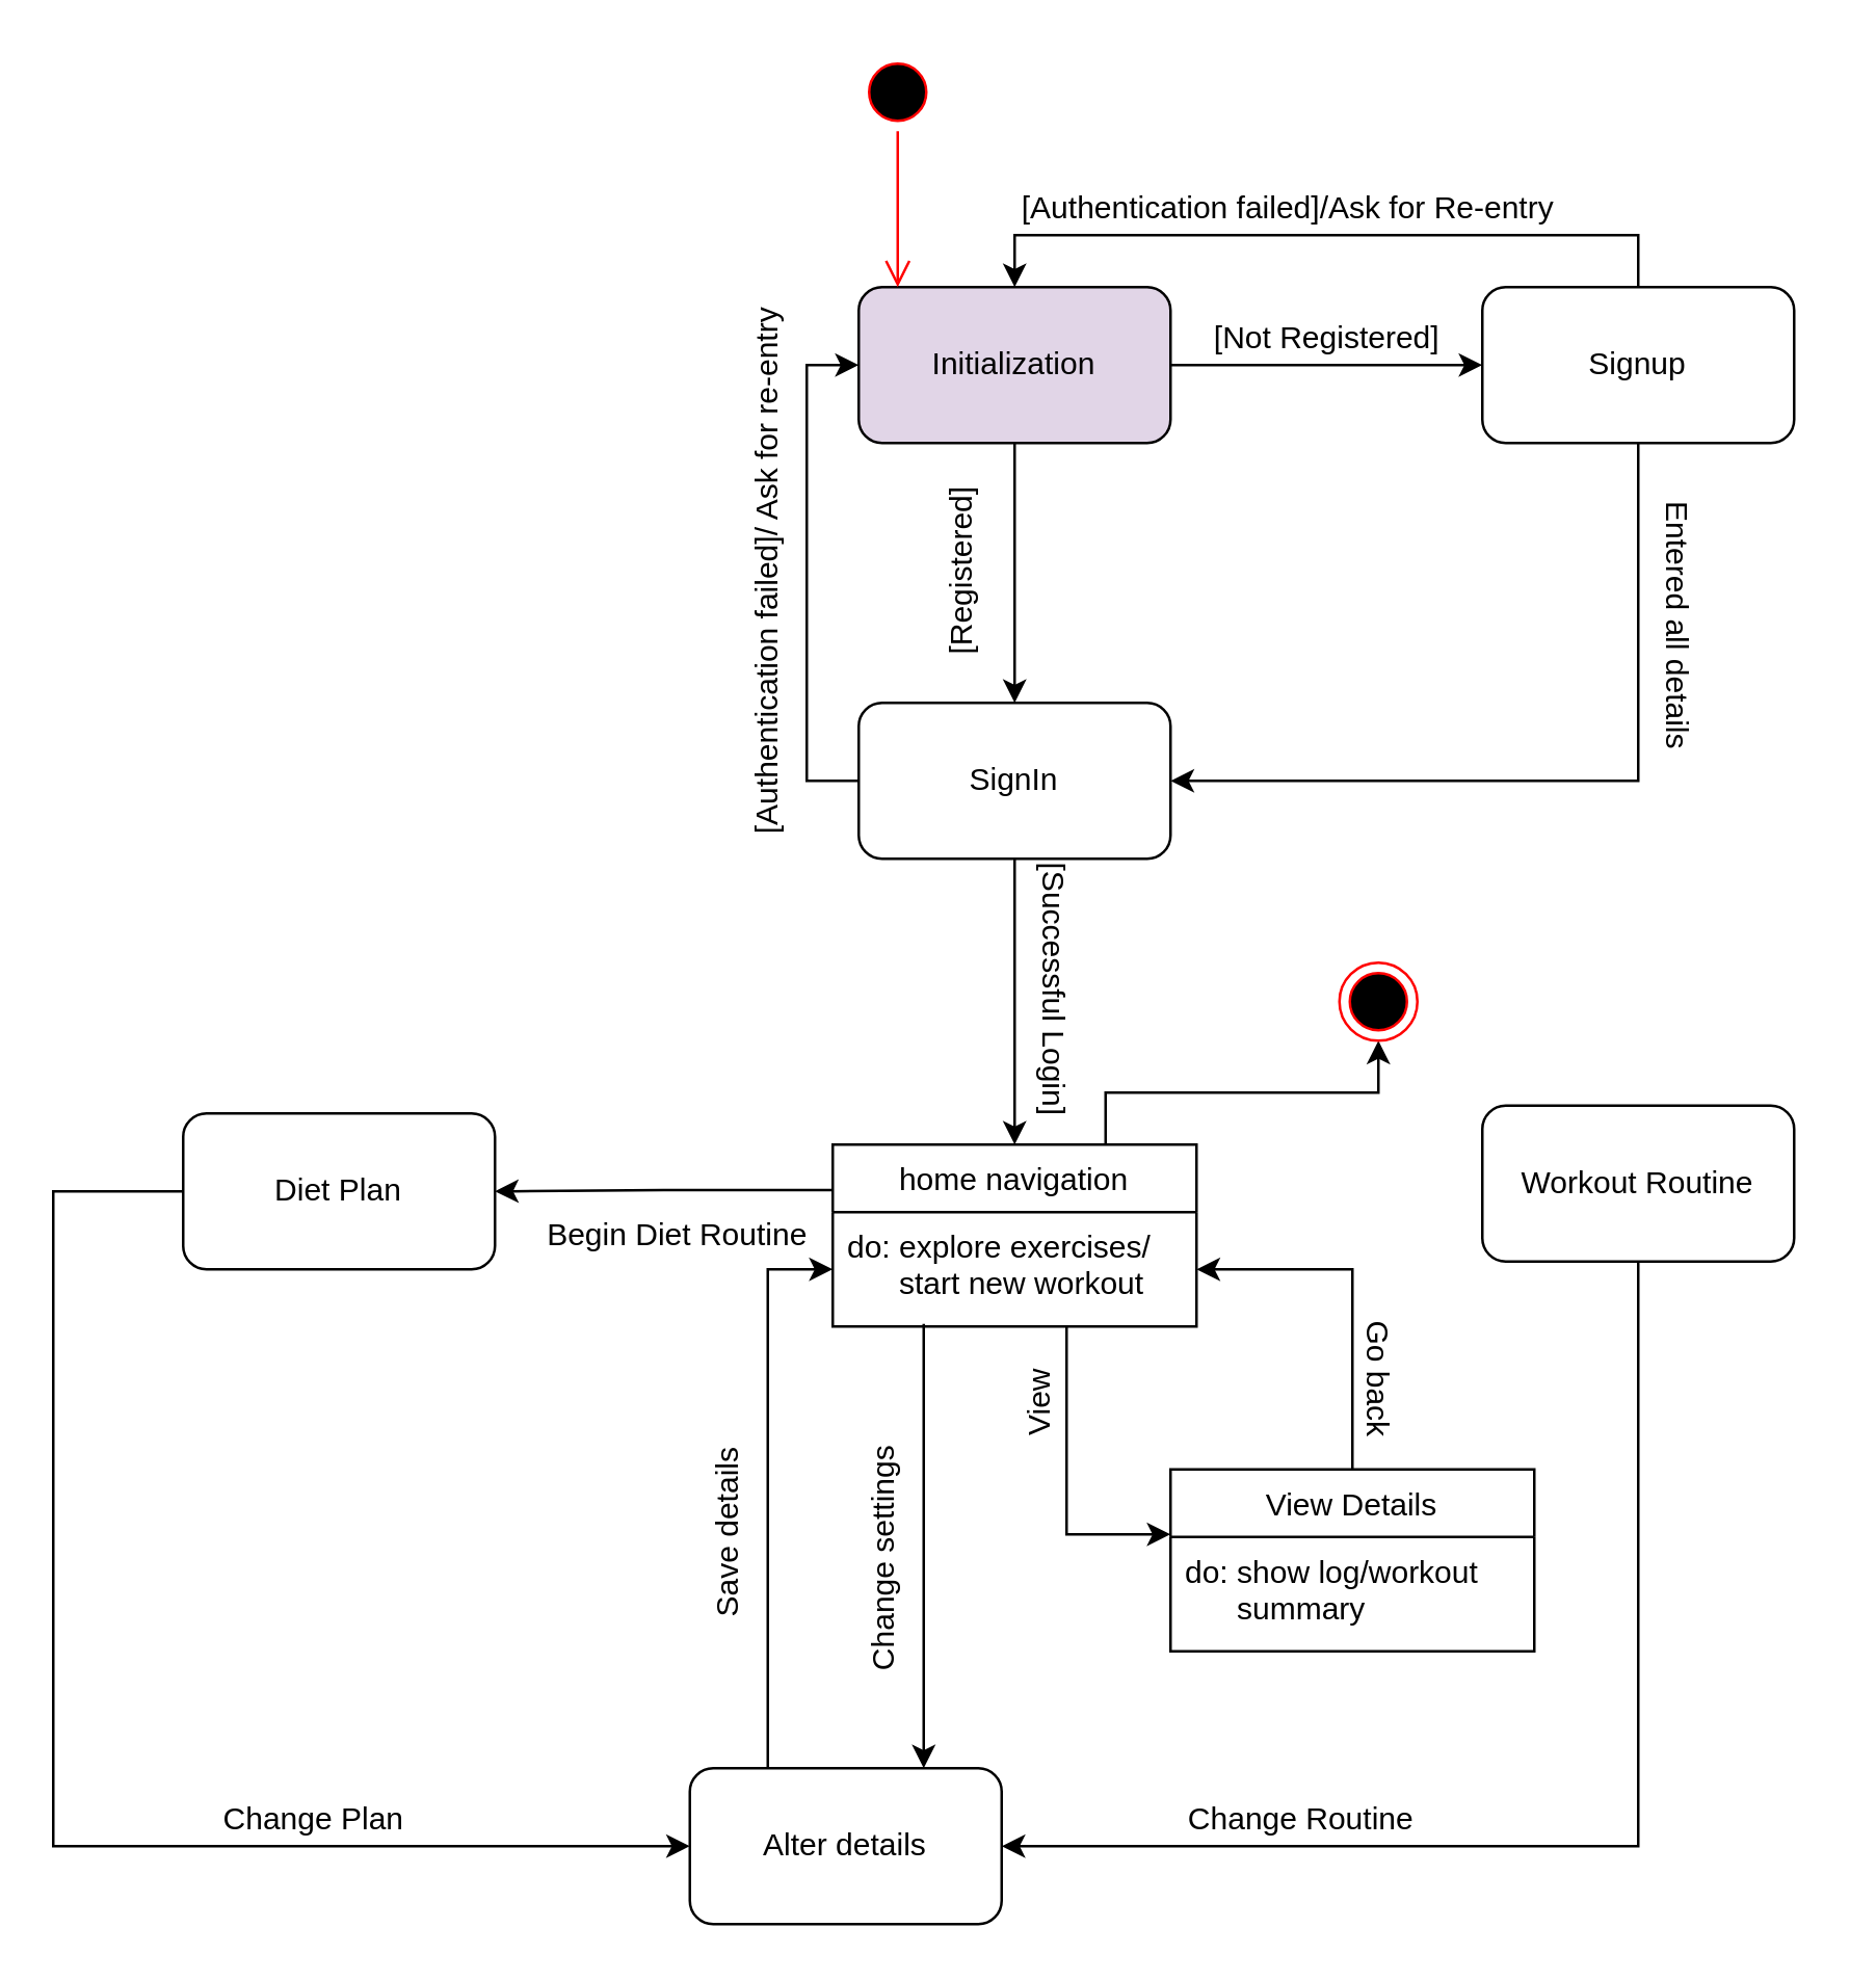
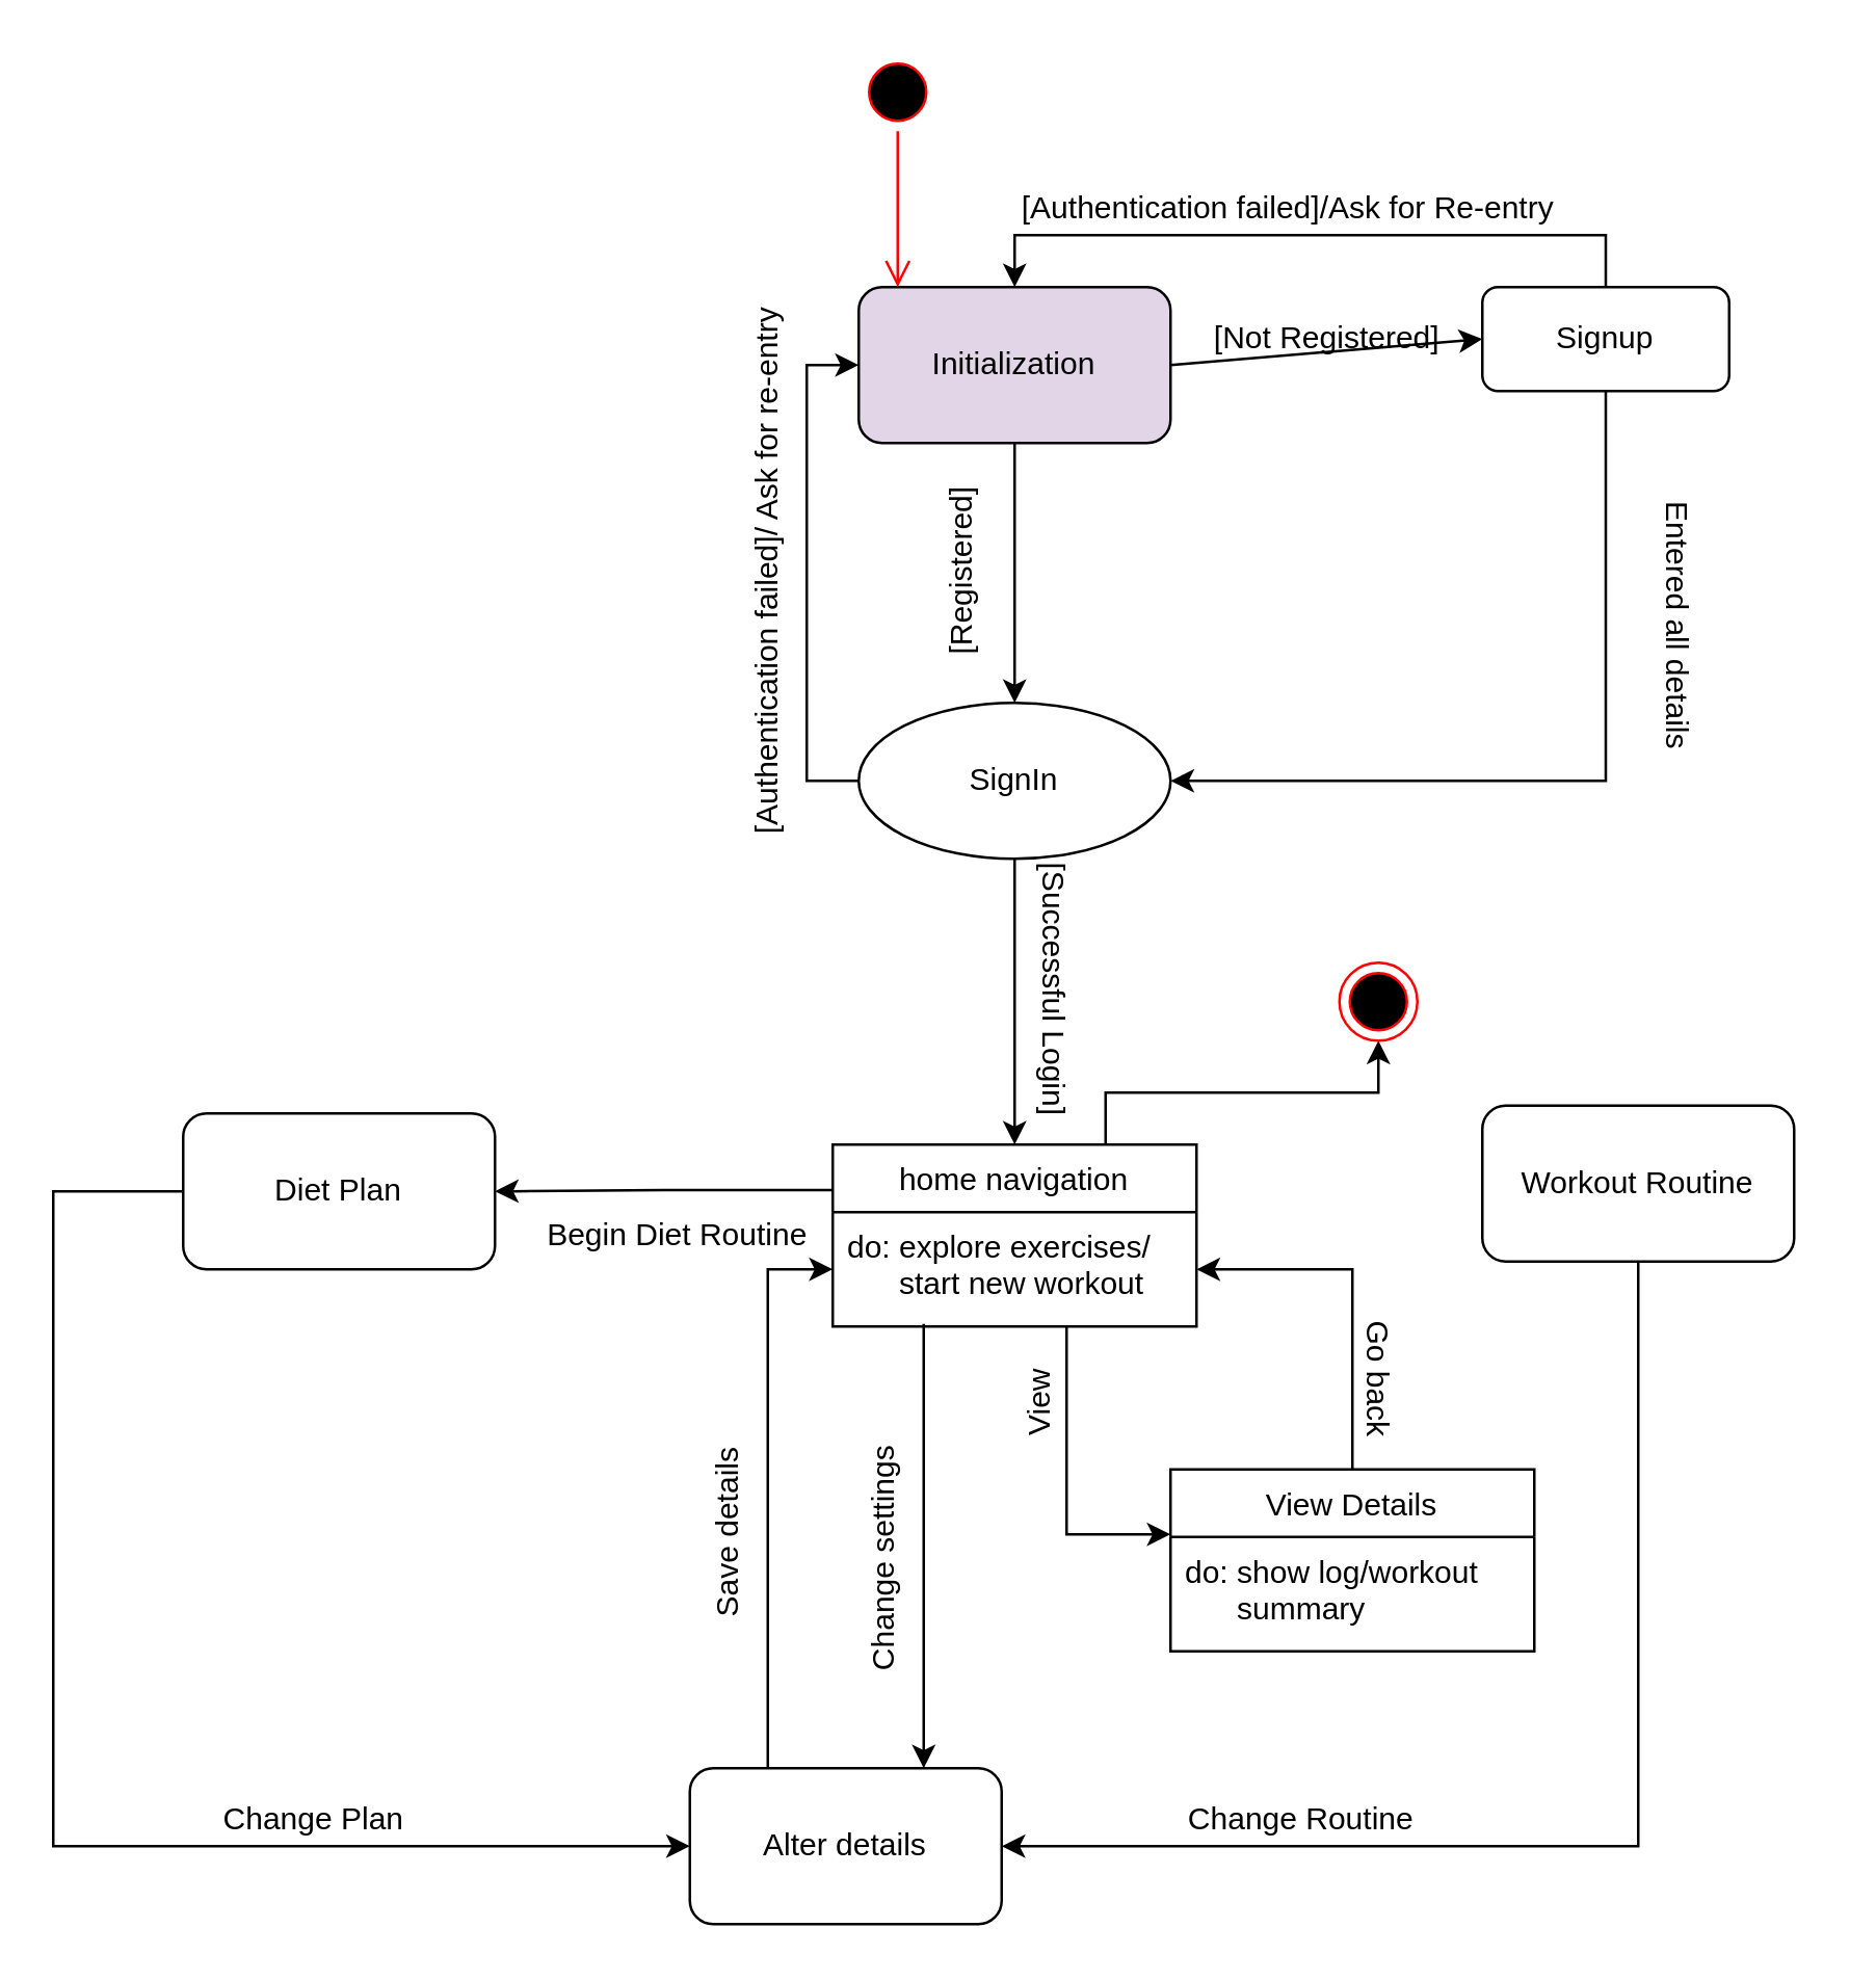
  <mxCell id="0" />
  <mxCell id="1" parent="0" />
  <mxCell id="2" style="edgeStyle=orthogonalEdgeStyle;rounded=0;orthogonalLoop=1;jettySize=auto;html=1;exitX=0.5;exitY=1;exitDx=0;exitDy=0;entryX=0.5;entryY=0;entryDx=0;entryDy=0;" edge="1" parent="1" source="3" target="9"><mxGeometry relative="1" as="geometry" /></mxCell>
  <mxCell id="3" value="Initialization" style="rounded=1;whiteSpace=wrap;html=1;fillColor=#e1d5e7;" vertex="1" parent="1"><mxGeometry x="330" y="110" width="120" height="60" as="geometry" /></mxCell>
  <mxCell id="4" style="edgeStyle=orthogonalEdgeStyle;rounded=0;orthogonalLoop=1;jettySize=auto;html=1;exitX=0.5;exitY=0;exitDx=0;exitDy=0;entryX=0.5;entryY=0;entryDx=0;entryDy=0;" edge="1" parent="1" source="6" target="3"><mxGeometry relative="1" as="geometry" /></mxCell>
  <mxCell id="5" style="edgeStyle=orthogonalEdgeStyle;rounded=0;orthogonalLoop=1;jettySize=auto;html=1;exitX=0.5;exitY=1;exitDx=0;exitDy=0;entryX=1;entryY=0.5;entryDx=0;entryDy=0;" edge="1" parent="1" source="6" target="9"><mxGeometry relative="1" as="geometry" /></mxCell>
- <mxCell id="6" value="Signup" style="rounded=1;whiteSpace=wrap;html=1;" vertex="1" parent="1"><mxGeometry x="570" y="110" width="120" height="60" as="geometry" /></mxCell>
+ <mxCell id="6" value="Signup" style="rounded=1;whiteSpace=wrap;html=1;" vertex="1" parent="1"><mxGeometry x="570" y="110" width="95" height="40" as="geometry" /></mxCell>
  <mxCell id="7" style="edgeStyle=orthogonalEdgeStyle;rounded=0;orthogonalLoop=1;jettySize=auto;html=1;exitX=0;exitY=0.5;exitDx=0;exitDy=0;entryX=0;entryY=0.5;entryDx=0;entryDy=0;" edge="1" parent="1" source="9" target="3"><mxGeometry relative="1" as="geometry" /></mxCell>
  <mxCell id="8" style="edgeStyle=orthogonalEdgeStyle;rounded=0;orthogonalLoop=1;jettySize=auto;html=1;exitX=0.5;exitY=1;exitDx=0;exitDy=0;entryX=0.5;entryY=0;entryDx=0;entryDy=0;" edge="1" parent="1" source="9"><mxGeometry relative="1" as="geometry"><mxPoint x="390" y="440" as="targetPoint" /></mxGeometry></mxCell>
- <mxCell id="9" value="SignIn" style="rounded=1;whiteSpace=wrap;html=1;" vertex="1" parent="1"><mxGeometry x="330" y="270" width="120" height="60" as="geometry" /></mxCell>
+ <mxCell id="9" value="SignIn" style="ellipse;whiteSpace=wrap;html=1;" vertex="1" parent="1"><mxGeometry x="330" y="270" width="120" height="60" as="geometry" /></mxCell>
  <mxCell id="10" value="" style="endArrow=classic;html=1;exitX=1;exitY=0.5;exitDx=0;exitDy=0;entryX=0;entryY=0.5;entryDx=0;entryDy=0;" edge="1" parent="1" source="3" target="6"><mxGeometry width="50" height="50" relative="1" as="geometry"><mxPoint x="670" y="300" as="sourcePoint" /><mxPoint x="720" y="250" as="targetPoint" /></mxGeometry></mxCell>
  <mxCell id="11" value="[Not Registered]" style="text;html=1;align=center;verticalAlign=middle;resizable=0;points=[];autosize=1;" vertex="1" parent="1"><mxGeometry x="460" y="120" width="100" height="20" as="geometry" /></mxCell>
  <mxCell id="12" value="[Registered]" style="text;html=1;align=center;verticalAlign=middle;resizable=0;points=[];autosize=1;rotation=-90;" vertex="1" parent="1"><mxGeometry x="330" y="210" width="80" height="20" as="geometry" /></mxCell>
  <mxCell id="13" value="[Authentication failed]/Ask for Re-entry" style="text;html=1;align=center;verticalAlign=middle;resizable=0;points=[];autosize=1;" vertex="1" parent="1"><mxGeometry x="385" y="70" width="220" height="20" as="geometry" /></mxCell>
  <mxCell id="14" value="[Authentication failed]/ Ask for re-entry" style="text;html=1;align=center;verticalAlign=middle;resizable=0;points=[];autosize=1;rotation=-90;" vertex="1" parent="1"><mxGeometry x="185" y="210" width="220" height="20" as="geometry" /></mxCell>
  <mxCell id="15" value="Entered all details" style="text;html=1;align=center;verticalAlign=middle;resizable=0;points=[];autosize=1;rotation=90;" vertex="1" parent="1"><mxGeometry x="590" y="230" width="110" height="20" as="geometry" /></mxCell>
  <mxCell id="16" value="[Successful Login]" style="text;html=1;align=center;verticalAlign=middle;resizable=0;points=[];autosize=1;rotation=90;" vertex="1" parent="1"><mxGeometry x="350" y="370" width="110" height="20" as="geometry" /></mxCell>
  <mxCell id="17" style="edgeStyle=orthogonalEdgeStyle;rounded=0;orthogonalLoop=1;jettySize=auto;html=1;exitX=0.5;exitY=1;exitDx=0;exitDy=0;entryX=1;entryY=0.5;entryDx=0;entryDy=0;" edge="1" parent="1" source="18" target="28"><mxGeometry relative="1" as="geometry" /></mxCell>
  <mxCell id="18" value="Workout Routine" style="rounded=1;whiteSpace=wrap;html=1;" vertex="1" parent="1"><mxGeometry x="570" y="425" width="120" height="60" as="geometry" /></mxCell>
  <mxCell id="19" style="edgeStyle=orthogonalEdgeStyle;rounded=0;orthogonalLoop=1;jettySize=auto;html=1;exitX=0;exitY=0.25;exitDx=0;exitDy=0;entryX=1;entryY=0.5;entryDx=0;entryDy=0;" edge="1" parent="1" source="21" target="24"><mxGeometry relative="1" as="geometry" /></mxCell>
  <mxCell id="20" style="edgeStyle=orthogonalEdgeStyle;rounded=0;orthogonalLoop=1;jettySize=auto;html=1;exitX=0.75;exitY=0;exitDx=0;exitDy=0;entryX=0.5;entryY=1;entryDx=0;entryDy=0;startArrow=none;startFill=0;endArrow=classic;endFill=1;" edge="1" parent="1" source="21" target="41"><mxGeometry relative="1" as="geometry" /></mxCell>
  <mxCell id="21" value="home navigation" style="swimlane;fontStyle=0;childLayout=stackLayout;horizontal=1;startSize=26;fillColor=none;horizontalStack=0;resizeParent=1;resizeParentMax=0;resizeLast=0;collapsible=1;marginBottom=0;" vertex="1" parent="1"><mxGeometry x="320" y="440" width="140" height="70" as="geometry"><mxRectangle x="380" y="490" width="120" height="26" as="alternateBounds" /></mxGeometry></mxCell>
  <mxCell id="22" value="do: explore exercises/ &#10;      start new workout" style="text;strokeColor=none;fillColor=none;align=left;verticalAlign=top;spacingLeft=4;spacingRight=4;overflow=hidden;rotatable=0;points=[[0,0.5],[1,0.5]];portConstraint=eastwest;" vertex="1" parent="21"><mxGeometry y="26" width="140" height="44" as="geometry" /></mxCell>
  <mxCell id="23" style="edgeStyle=orthogonalEdgeStyle;rounded=0;orthogonalLoop=1;jettySize=auto;html=1;entryX=0;entryY=0.5;entryDx=0;entryDy=0;exitX=0;exitY=0.5;exitDx=0;exitDy=0;" edge="1" parent="1" source="24" target="28"><mxGeometry relative="1" as="geometry"><Array as="points"><mxPoint x="20" y="458" /><mxPoint x="20" y="710" /></Array></mxGeometry></mxCell>
  <mxCell id="24" value="Diet Plan" style="rounded=1;whiteSpace=wrap;html=1;" vertex="1" parent="1"><mxGeometry x="70" y="428" width="120" height="60" as="geometry" /></mxCell>
  <mxCell id="25" value="Begin Diet Routine" style="text;html=1;align=center;verticalAlign=middle;resizable=0;points=[];autosize=1;" vertex="1" parent="1"><mxGeometry x="200" y="465" width="120" height="20" as="geometry" /></mxCell>
  <mxCell id="26" style="edgeStyle=orthogonalEdgeStyle;rounded=0;orthogonalLoop=1;jettySize=auto;html=1;exitX=0.25;exitY=0.977;exitDx=0;exitDy=0;entryX=0.75;entryY=0;entryDx=0;entryDy=0;exitPerimeter=0;" edge="1" parent="1" source="22" target="28"><mxGeometry relative="1" as="geometry"><mxPoint x="200" y="590" as="targetPoint" /></mxGeometry></mxCell>
  <mxCell id="27" style="edgeStyle=orthogonalEdgeStyle;rounded=0;orthogonalLoop=1;jettySize=auto;html=1;exitX=0.25;exitY=0;exitDx=0;exitDy=0;startArrow=none;startFill=0;endArrow=classic;endFill=1;entryX=0;entryY=0.5;entryDx=0;entryDy=0;" edge="1" parent="1" source="28" target="22"><mxGeometry relative="1" as="geometry"><mxPoint x="295" y="600" as="targetPoint" /></mxGeometry></mxCell>
  <mxCell id="28" value="Alter details" style="rounded=1;whiteSpace=wrap;html=1;" vertex="1" parent="1"><mxGeometry x="265" y="680" width="120" height="60" as="geometry" /></mxCell>
  <mxCell id="29" value="Change settings" style="text;html=1;align=center;verticalAlign=middle;resizable=0;points=[];autosize=1;rotation=-90;" vertex="1" parent="1"><mxGeometry x="290" y="590" width="100" height="20" as="geometry" /></mxCell>
  <mxCell id="30" value="Change Plan" style="text;html=1;align=center;verticalAlign=middle;resizable=0;points=[];autosize=1;rotation=0;" vertex="1" parent="1"><mxGeometry x="80" y="690" width="80" height="20" as="geometry" /></mxCell>
  <mxCell id="31" value="Change Routine" style="text;html=1;align=center;verticalAlign=middle;resizable=0;points=[];autosize=1;rotation=0;" vertex="1" parent="1"><mxGeometry x="450" y="690" width="100" height="20" as="geometry" /></mxCell>
  <mxCell id="32" style="edgeStyle=orthogonalEdgeStyle;rounded=0;orthogonalLoop=1;jettySize=auto;html=1;exitX=0;exitY=0.5;exitDx=0;exitDy=0;endArrow=none;endFill=0;startArrow=classic;startFill=1;" edge="1" parent="1" target="22"><mxGeometry relative="1" as="geometry"><mxPoint x="450" y="590" as="sourcePoint" /><Array as="points"><mxPoint x="410" y="590" /></Array></mxGeometry></mxCell>
  <mxCell id="33" style="edgeStyle=orthogonalEdgeStyle;rounded=0;orthogonalLoop=1;jettySize=auto;html=1;startArrow=none;startFill=0;endArrow=classic;endFill=1;" edge="1" parent="1" source="34" target="22"><mxGeometry relative="1" as="geometry" /></mxCell>
  <mxCell id="34" value="View Details" style="swimlane;fontStyle=0;childLayout=stackLayout;horizontal=1;startSize=26;fillColor=none;horizontalStack=0;resizeParent=1;resizeParentMax=0;resizeLast=0;collapsible=1;marginBottom=0;" vertex="1" parent="1"><mxGeometry x="450" y="565" width="140" height="70" as="geometry"><mxRectangle x="380" y="490" width="120" height="26" as="alternateBounds" /></mxGeometry></mxCell>
  <mxCell id="35" value="do: show log/workout &#10;      summary" style="text;strokeColor=none;fillColor=none;align=left;verticalAlign=top;spacingLeft=4;spacingRight=4;overflow=hidden;rotatable=0;points=[[0,0.5],[1,0.5]];portConstraint=eastwest;" vertex="1" parent="34"><mxGeometry y="26" width="140" height="44" as="geometry" /></mxCell>
  <mxCell id="36" value="View" style="text;html=1;align=center;verticalAlign=middle;resizable=0;points=[];autosize=1;rotation=-90;" vertex="1" parent="1"><mxGeometry x="380" y="530" width="40" height="20" as="geometry" /></mxCell>
  <mxCell id="37" value="Save details" style="text;html=1;align=center;verticalAlign=middle;resizable=0;points=[];autosize=1;rotation=-90;" vertex="1" parent="1"><mxGeometry x="240" y="580" width="80" height="20" as="geometry" /></mxCell>
  <mxCell id="38" value="Go back" style="text;html=1;align=center;verticalAlign=middle;resizable=0;points=[];autosize=1;rotation=90;" vertex="1" parent="1"><mxGeometry x="500" y="520" width="60" height="20" as="geometry" /></mxCell>
  <mxCell id="39" value="" style="ellipse;html=1;shape=startState;fillColor=#000000;strokeColor=#ff0000;" vertex="1" parent="1"><mxGeometry x="330" y="20" width="30" height="30" as="geometry" /></mxCell>
  <mxCell id="40" value="" style="edgeStyle=orthogonalEdgeStyle;html=1;verticalAlign=bottom;endArrow=open;endSize=8;strokeColor=#ff0000;" edge="1" source="39" parent="1"><mxGeometry relative="1" as="geometry"><mxPoint x="345" y="110" as="targetPoint" /></mxGeometry></mxCell>
  <mxCell id="41" value="" style="ellipse;html=1;shape=endState;fillColor=#000000;strokeColor=#ff0000;" vertex="1" parent="1"><mxGeometry x="515" y="370" width="30" height="30" as="geometry" /></mxCell>
